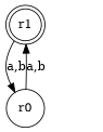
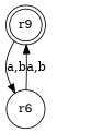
  digraph {
    rankdir=TB
    node [margin=0.1 shape=circle]
-   r1 [margin=0 shape=doublecircle]
-   r0
+   r1 [margin=0 shape=doublecircle label=r9]
+   r0 [label=r6]
    " " [color=white width=0]
    r1 -> r0 [label="a,b"]
    r0 -> r1 [label="a,b"]
  }
